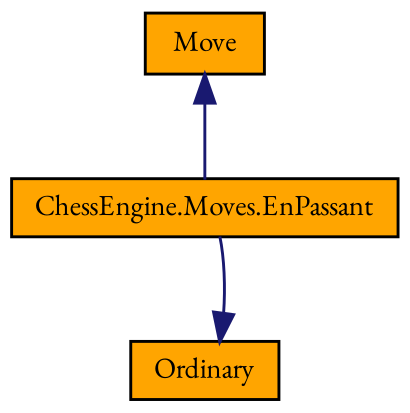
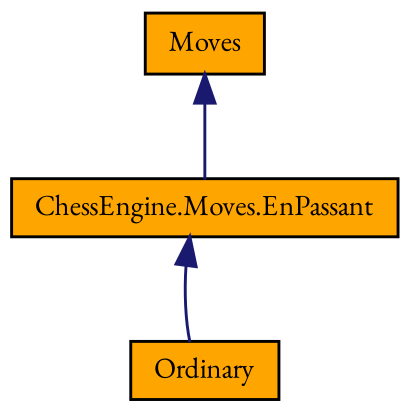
  digraph {
    fontname="EB Garamond"
    node [color=black fillcolor=orange fontname="EB Garamond" fontsize=10 shape=record style=filled]
    edge [color=midnightblue dir=back fontname="EB Garamond" fontsize=10 labelfontname=Helvetica labelfontsize=10 style=solid]
    n1 [fontcolor=black height=0.2 label="ChessEngine.Moves.EnPassant" width=0.4]
    n2 [height=0.2 label=Ordinary width=0.4]
-   n3 [height=0.2 label=Move width=0.4]
-   n2 -> n1
+   n3 [height=0.2 label=Moves width=0.4]
+   n1 -> n2
    n3 -> n1
  }
